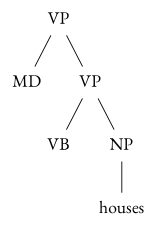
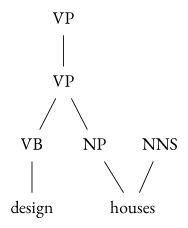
  graph {
    fontname="EB Garamond"
    splines=false
    node [fontname="EB Garamond" fontsize=20 shape=plaintext]
    edge [fontname="EB Garamond"]
    n1 [label=VP]
-   n2 [label=MD]
    n3 [label=VP]
    n4 [label=VB]
    n5 [label=NP]
+   n6 [label=design]
    n7 [label=houses]
-   n1 -- n2
+   n8 [label=NNS]
    n1 -- n3
    n3 -- n4
    n3 -- n5
+   n4 -- n6
    n5 -- n7
+   n8 -- n7
  }
